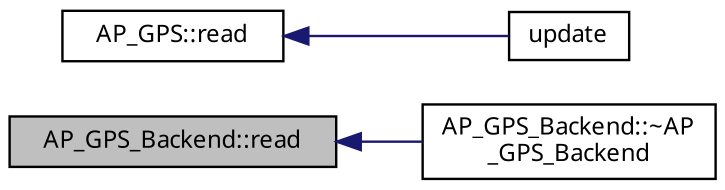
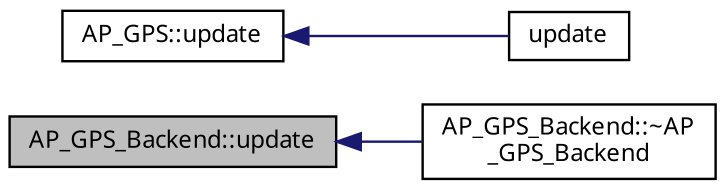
  digraph {
    fontname="Noto Sans"
    rankdir=LR
    node [color=black fillcolor=white fontname="Noto Sans" fontsize=10 shape=record style=filled]
    edge [color=midnightblue dir=back fontname="Noto Sans" fontsize=10 labelfontname=Helvetica labelfontsize=10 style=solid]
-   n1 [fillcolor=grey75 fontcolor=black height=0.2 label="AP_GPS_Backend::read" width=0.4]
+   n1 [fillcolor=grey75 fontcolor=black height=0.2 label="AP_GPS_Backend::update" width=0.4]
    n2 [height=0.2 label="AP_GPS_Backend::~AP\l_GPS_Backend" width=0.4]
-   n3 [height=0.2 label="AP_GPS::read" width=0.4]
+   n3 [height=0.2 label="AP_GPS::update" width=0.4]
    n4 [height=0.2 label=update width=0.4]
    n1 -> n2
    n3 -> n4
  }
